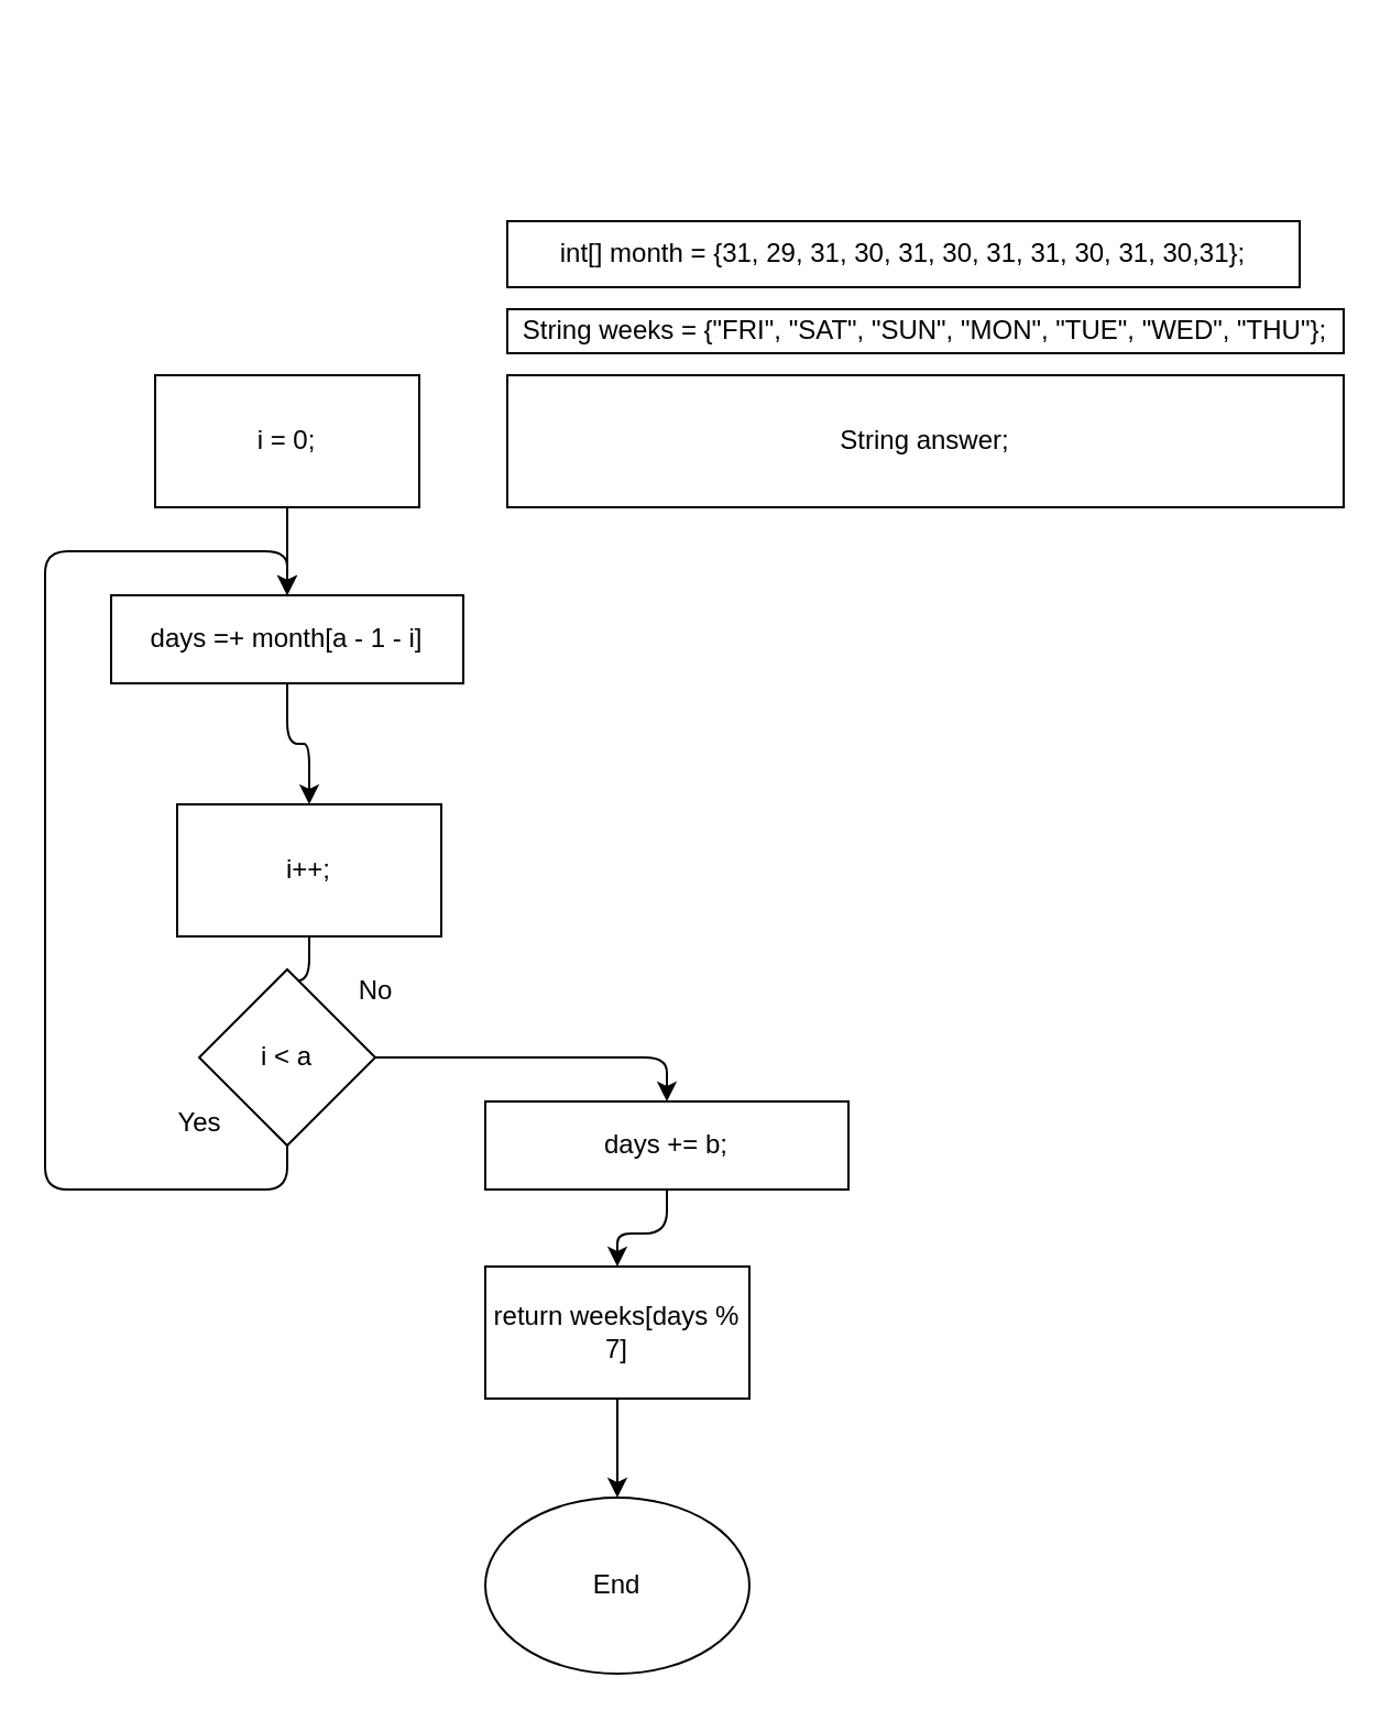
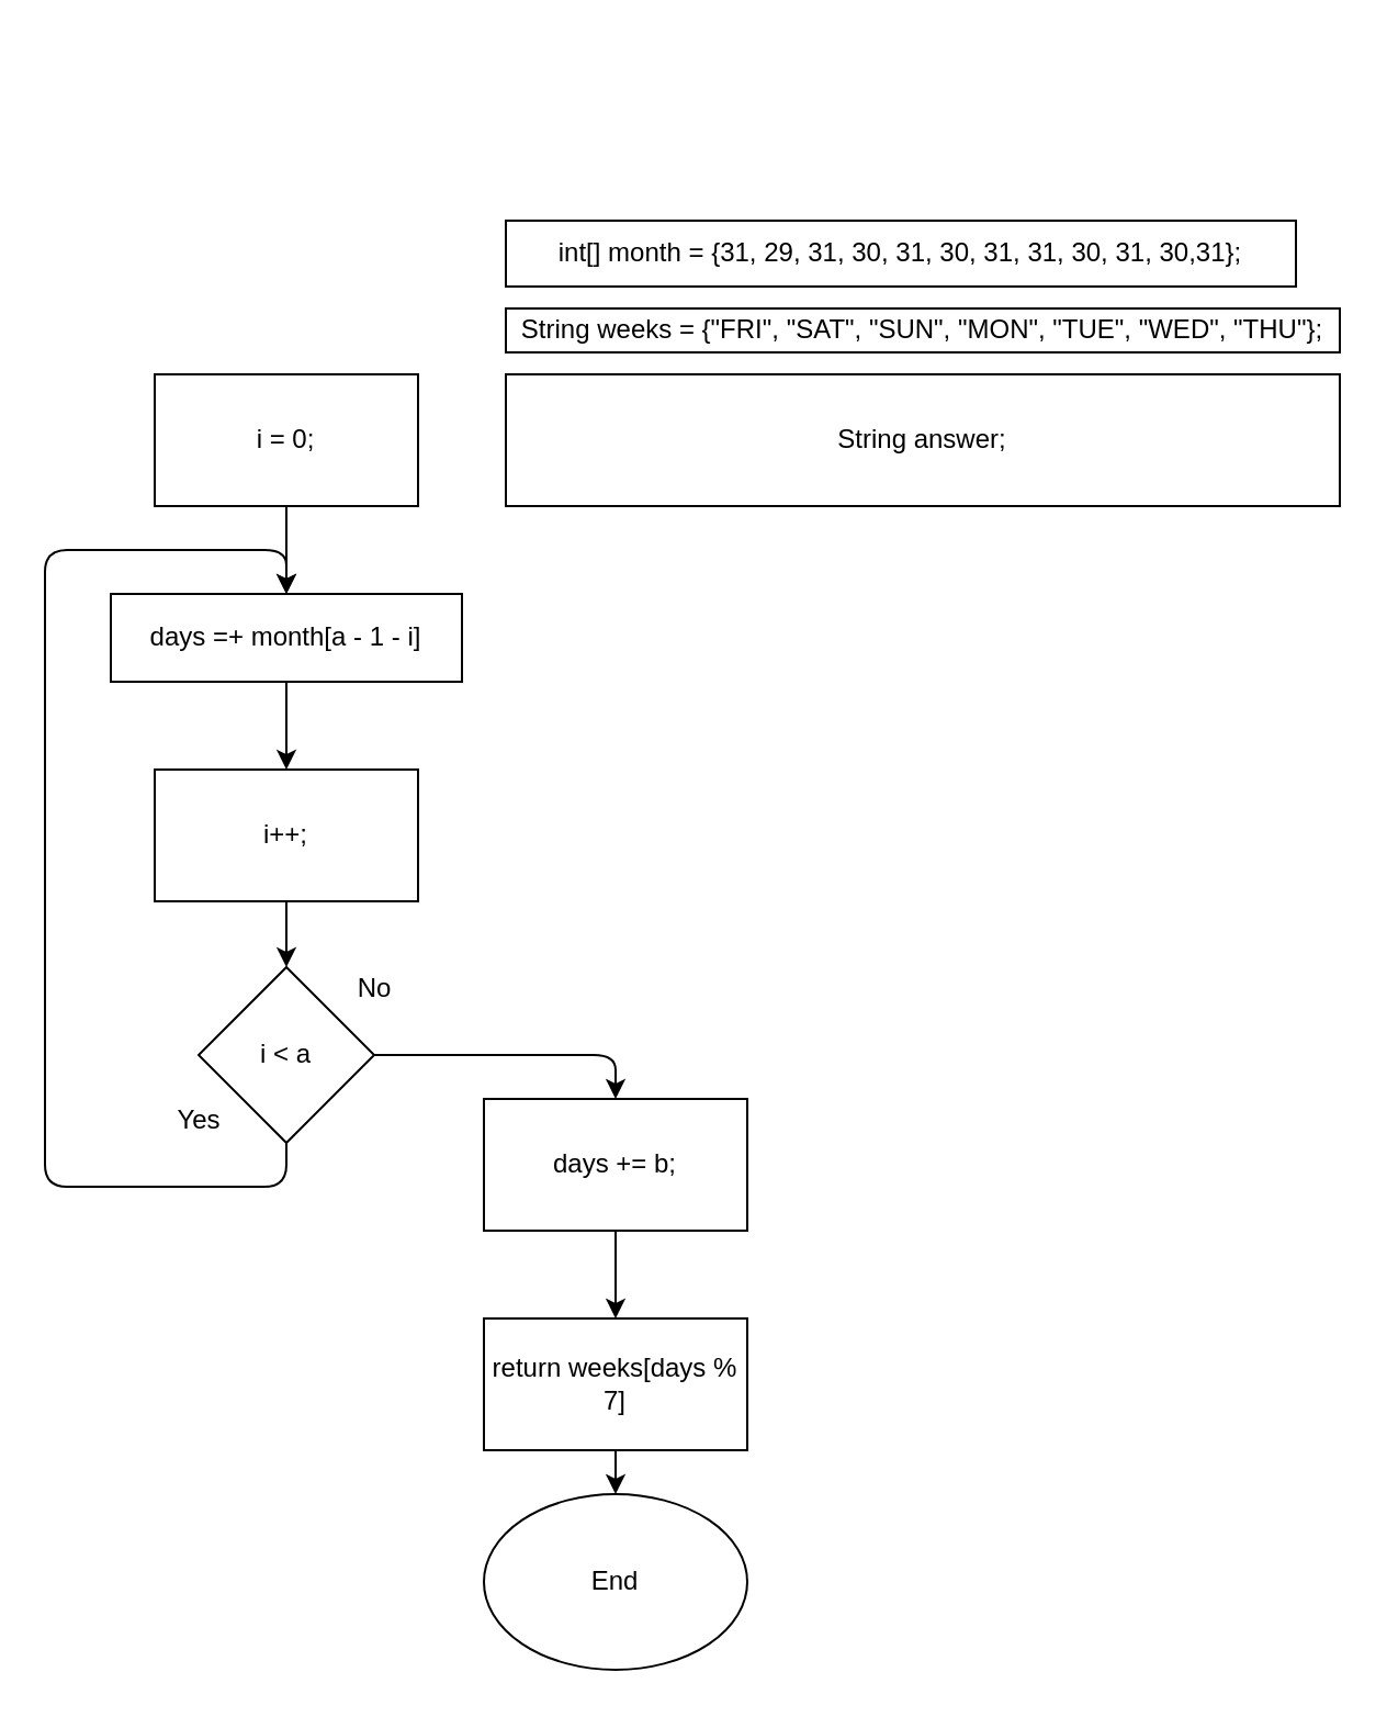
  <mxCell id="0" />
  <mxCell id="1" parent="0" />
  <mxCell id="2" value="&lt;font color=&quot;#ffffff&quot;&gt;day, week&lt;/font&gt;" style="text;html=1;align=center;verticalAlign=middle;resizable=0;points=[];autosize=1;" vertex="1" parent="1"><mxGeometry x="319" width="70" height="20" as="geometry" y="20" /></mxCell>
  <mxCell id="3" value="int[] month = {31, 29, 31, 30, 31, 30, 31, 31, 30, 31, 30,31};" style="whiteSpace=wrap;html=1;" vertex="1" parent="1"><mxGeometry x="230" y="100" width="360" height="30" as="geometry" /></mxCell>
  <mxCell id="4" value="String weeks = {&quot;FRI&quot;, &quot;SAT&quot;, &quot;SUN&quot;, &quot;MON&quot;, &quot;TUE&quot;, &quot;WED&quot;, &quot;THU&quot;};" style="whiteSpace=wrap;html=1;" vertex="1" parent="1"><mxGeometry x="230" y="140" width="380" height="20" as="geometry" /></mxCell>
  <mxCell id="5" value="String answer;" style="whiteSpace=wrap;html=1;" vertex="1" parent="1"><mxGeometry x="230" y="170" width="380" height="60" as="geometry" /></mxCell>
  <mxCell id="6" value="" style="edgeStyle=orthogonalEdgeStyle;curved=0;rounded=1;sketch=0;orthogonalLoop=1;jettySize=auto;html=1;" edge="1" parent="1" source="7" target="9"><mxGeometry relative="1" as="geometry" /></mxCell>
  <mxCell id="7" value="i = 0;" style="whiteSpace=wrap;html=1;" vertex="1" parent="1"><mxGeometry x="70" y="170" width="120" height="60" as="geometry" /></mxCell>
  <mxCell id="8" value="" style="edgeStyle=orthogonalEdgeStyle;curved=0;rounded=1;sketch=0;orthogonalLoop=1;jettySize=auto;html=1;" edge="1" parent="1" source="9" target="11"><mxGeometry relative="1" as="geometry" /></mxCell>
  <mxCell id="9" value="days =+ month[a - 1 - i]" style="whiteSpace=wrap;html=1;rounded=0;sketch=0;" vertex="1" parent="1"><mxGeometry x="50" y="270" width="160" height="40" as="geometry" /></mxCell>
  <mxCell id="10" value="" style="edgeStyle=orthogonalEdgeStyle;curved=0;rounded=1;sketch=0;orthogonalLoop=1;jettySize=auto;html=1;" edge="1" parent="1" source="11" target="14"><mxGeometry relative="1" as="geometry" /></mxCell>
- <mxCell id="11" value="i++;" style="whiteSpace=wrap;html=1;rounded=0;sketch=0;" vertex="1" parent="1"><mxGeometry x="80" y="365" width="120" height="60" as="geometry" /></mxCell>
+ <mxCell id="11" value="i++;" style="whiteSpace=wrap;html=1;rounded=0;sketch=0;" vertex="1" parent="1"><mxGeometry x="70" y="350" width="120" height="60" as="geometry" /></mxCell>
  <mxCell id="12" style="edgeStyle=orthogonalEdgeStyle;curved=0;rounded=1;sketch=0;orthogonalLoop=1;jettySize=auto;html=1;exitX=0.5;exitY=1;exitDx=0;exitDy=0;entryX=0.5;entryY=0;entryDx=0;entryDy=0;" edge="1" parent="1" source="14" target="9"><mxGeometry relative="1" as="geometry"><Array as="points"><mxPoint x="130" y="540" /><mxPoint x="20" y="540" /><mxPoint x="20" y="250" /><mxPoint x="130" y="250" /></Array></mxGeometry></mxCell>
  <mxCell id="13" style="edgeStyle=orthogonalEdgeStyle;curved=0;rounded=1;sketch=0;orthogonalLoop=1;jettySize=auto;html=1;exitX=1;exitY=0.5;exitDx=0;exitDy=0;entryX=0.5;entryY=0;entryDx=0;entryDy=0;" edge="1" parent="1" source="14" target="18"><mxGeometry relative="1" as="geometry" /></mxCell>
  <mxCell id="14" value="i &amp;lt; a" style="rhombus;whiteSpace=wrap;html=1;rounded=0;sketch=0;" vertex="1" parent="1"><mxGeometry x="90" y="440" width="80" height="80" as="geometry" /></mxCell>
  <mxCell id="15" value="Yes" style="text;html=1;align=center;verticalAlign=middle;resizable=0;points=[];autosize=1;" vertex="1" parent="1"><mxGeometry x="70" y="500" width="40" height="20" as="geometry" /></mxCell>
  <mxCell id="16" value="No" style="text;html=1;align=center;verticalAlign=middle;resizable=0;points=[];autosize=1;" vertex="1" parent="1"><mxGeometry x="155" y="440" width="30" height="20" as="geometry" /></mxCell>
  <mxCell id="17" style="edgeStyle=orthogonalEdgeStyle;curved=0;rounded=1;sketch=0;orthogonalLoop=1;jettySize=auto;html=1;exitX=0.5;exitY=1;exitDx=0;exitDy=0;entryX=0.5;entryY=0;entryDx=0;entryDy=0;" edge="1" parent="1" source="18" target="20"><mxGeometry relative="1" as="geometry" /></mxCell>
- <mxCell id="18" value="days += b;" style="whiteSpace=wrap;html=1;rounded=0;sketch=0;" vertex="1" parent="1"><mxGeometry x="220" y="500" width="165" height="40" as="geometry" /></mxCell>
+ <mxCell id="18" value="days += b;" style="whiteSpace=wrap;html=1;rounded=0;sketch=0;" vertex="1" parent="1"><mxGeometry x="220" y="500" width="120" height="60" as="geometry" /></mxCell>
  <mxCell id="19" value="" style="edgeStyle=orthogonalEdgeStyle;curved=0;rounded=1;sketch=0;orthogonalLoop=1;jettySize=auto;html=1;" edge="1" parent="1" source="20" target="21"><mxGeometry relative="1" as="geometry" /></mxCell>
- <mxCell id="20" value="return weeks[days % 7]" style="whiteSpace=wrap;html=1;rounded=0;sketch=0;" vertex="1" parent="1"><mxGeometry x="220" y="575" width="120" height="60" as="geometry" /></mxCell>
+ <mxCell id="20" value="return weeks[days % 7]" style="whiteSpace=wrap;html=1;rounded=0;sketch=0;" vertex="1" parent="1"><mxGeometry x="220" y="600" width="120" height="60" as="geometry" /></mxCell>
  <mxCell id="21" value="End" style="ellipse;whiteSpace=wrap;html=1;rounded=0;sketch=0;" vertex="1" parent="1"><mxGeometry x="220" y="680" width="120" height="80" as="geometry" /></mxCell>
